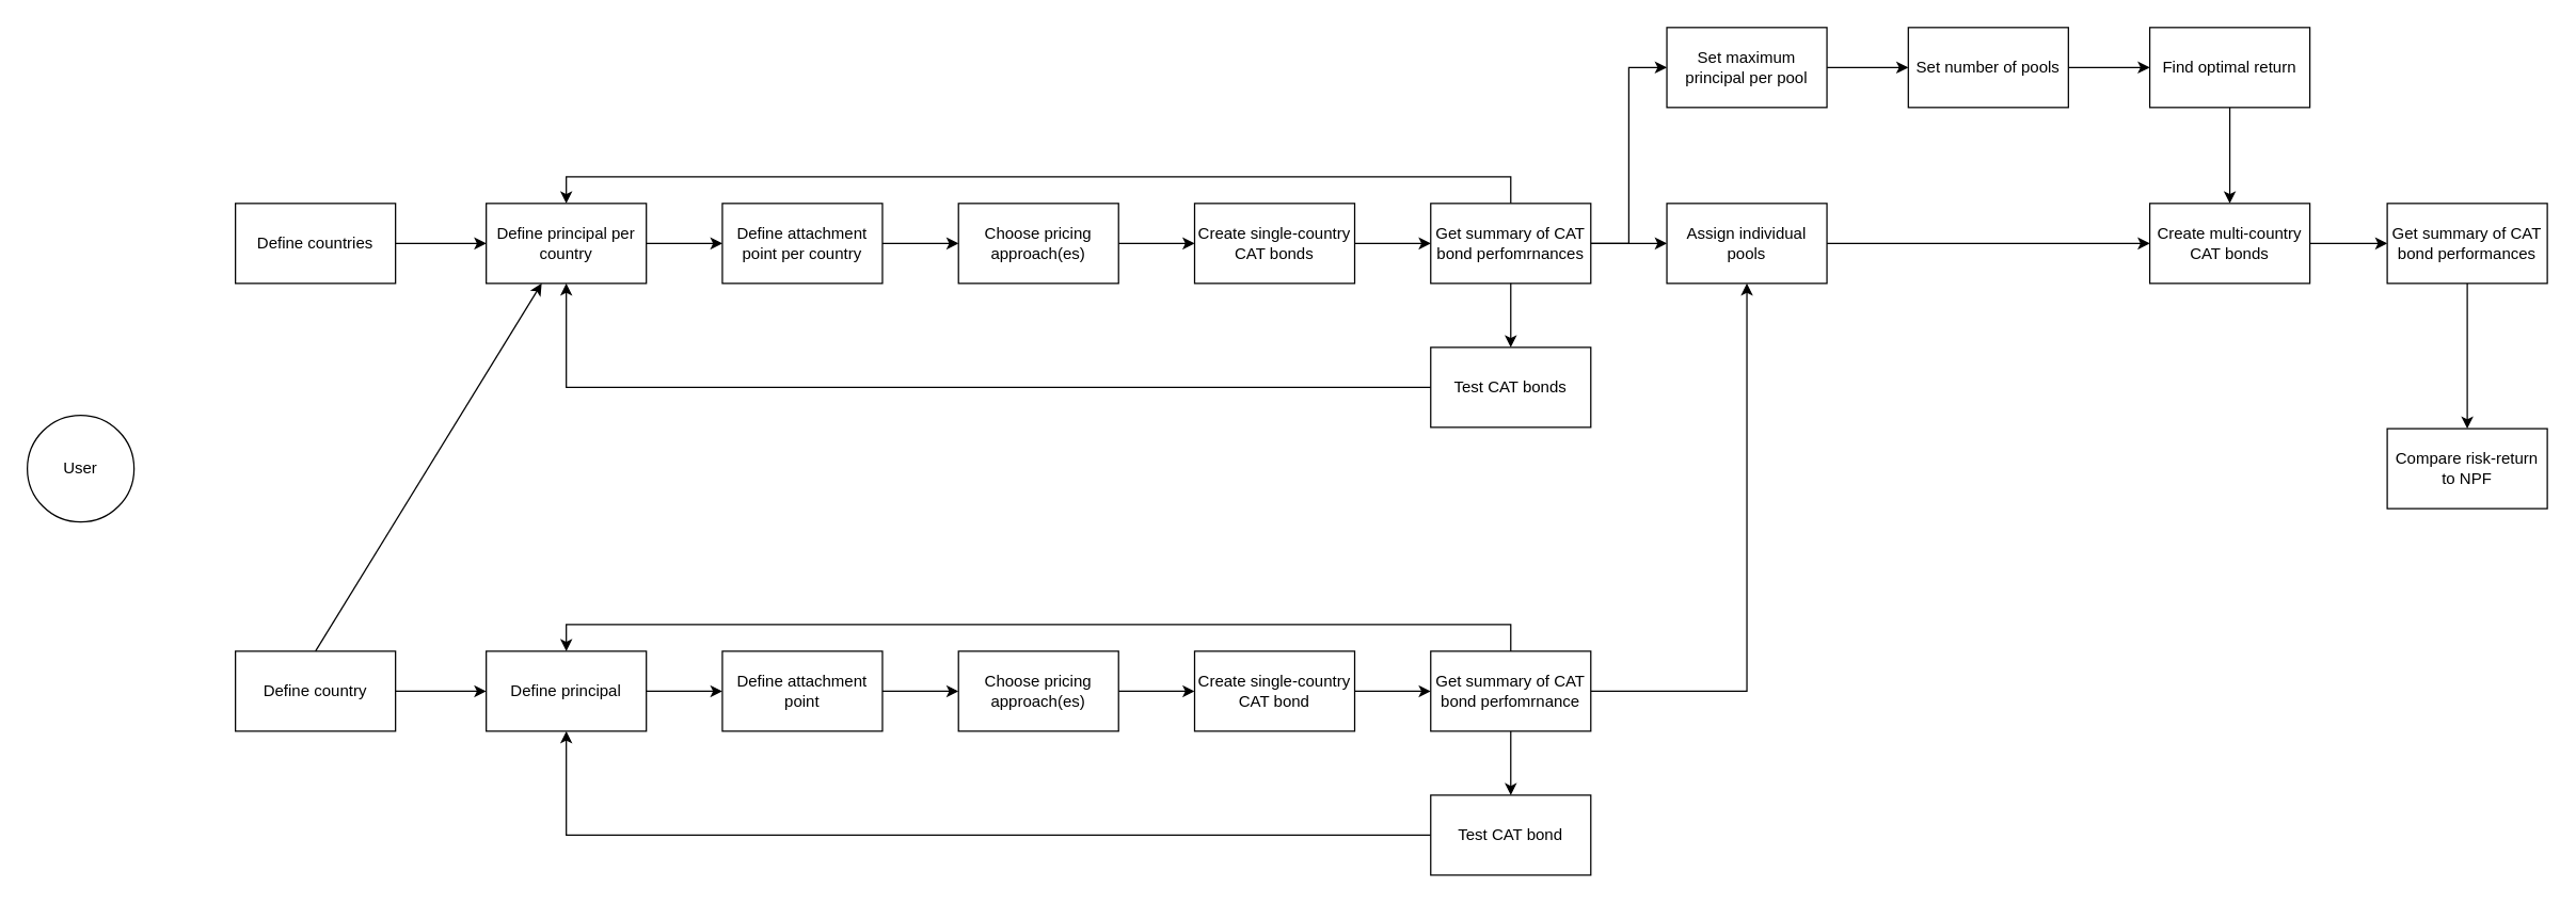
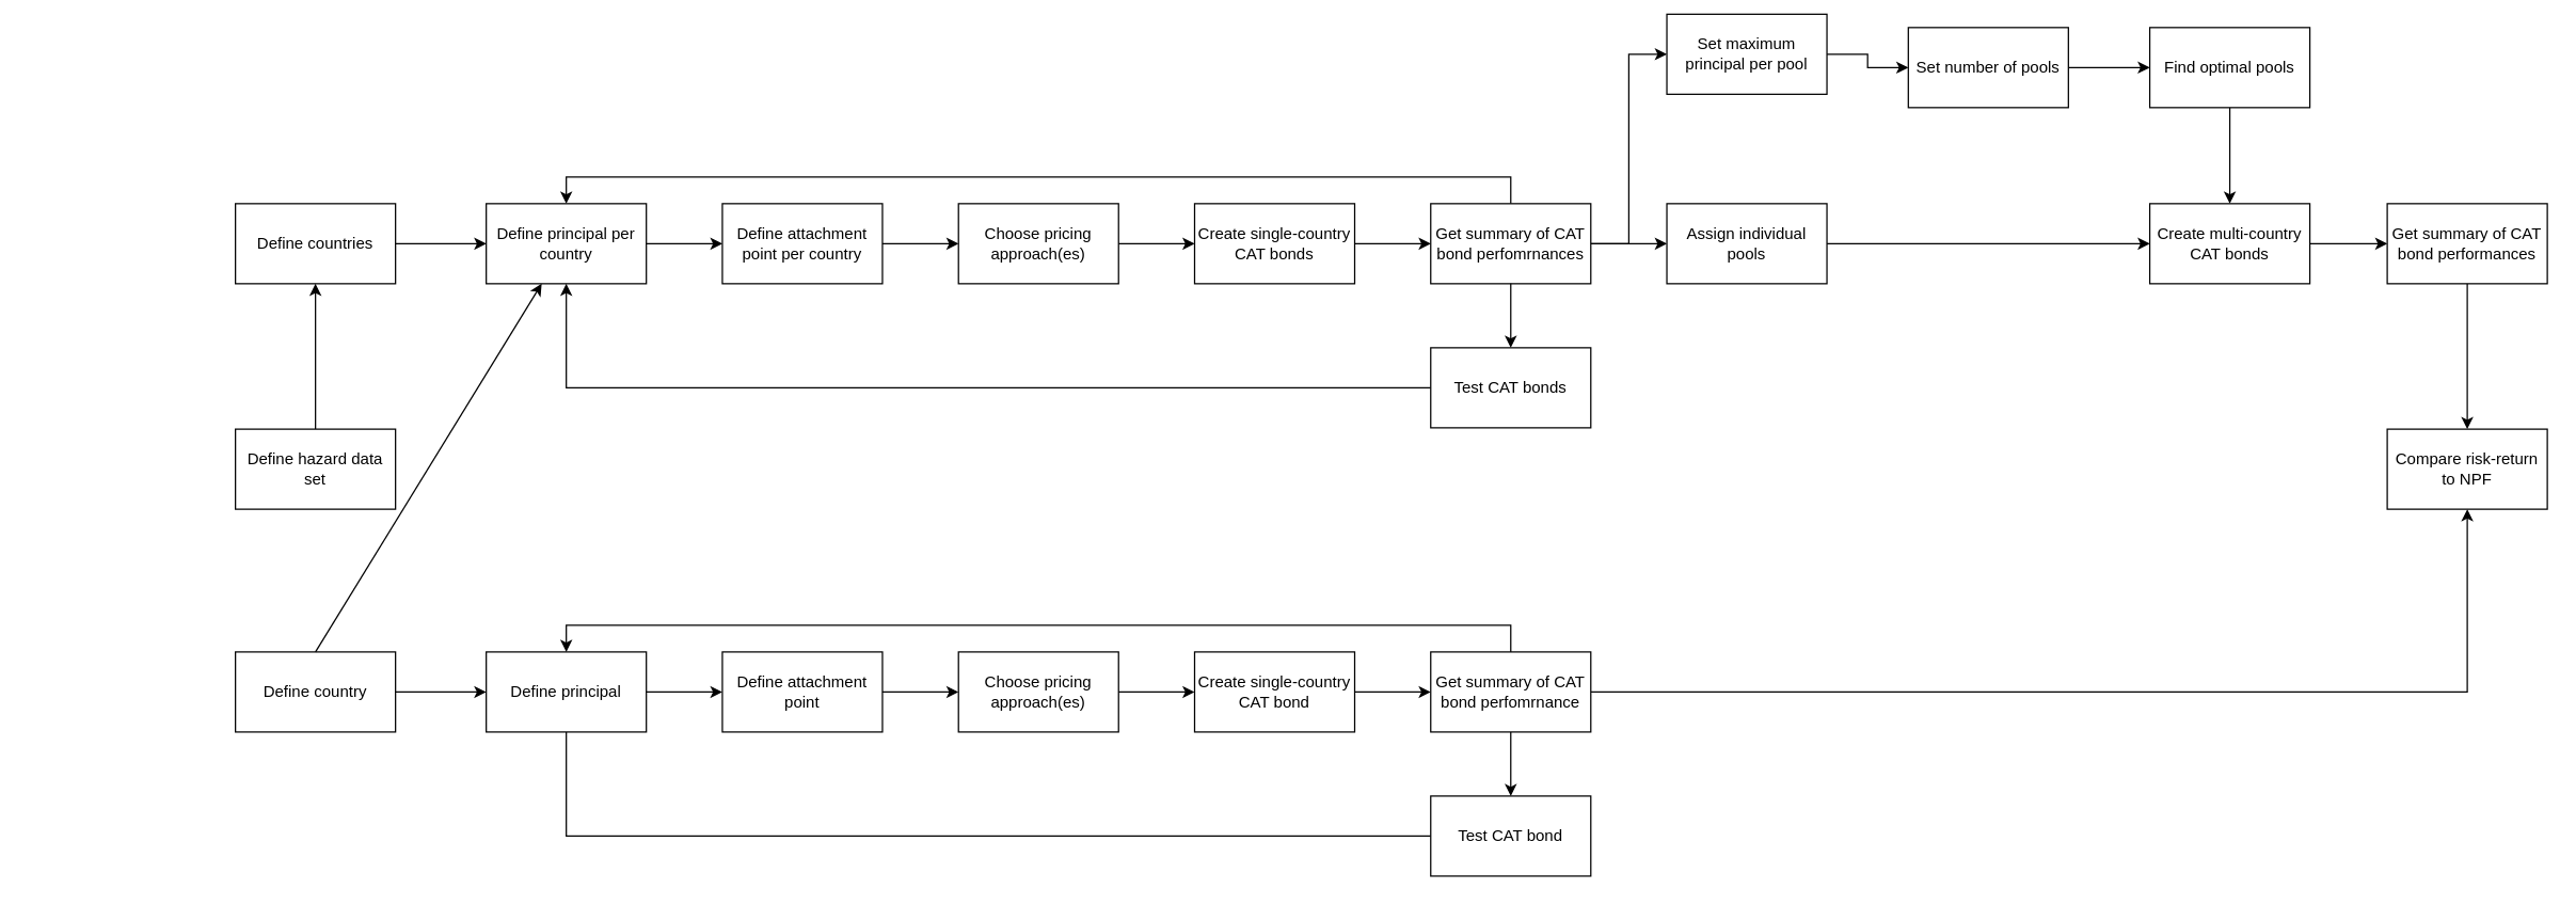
  <mxCell id="0" />
  <mxCell id="1" parent="0" />
- <mxCell id="2" value="User" style="ellipse;whiteSpace=wrap;html=1;aspect=fixed;" vertex="1" parent="1"><mxGeometry x="20" y="311" width="80" height="80" as="geometry" /></mxCell>
  <mxCell id="3" value="Define country" style="rounded=0;whiteSpace=wrap;html=1;" vertex="1" parent="1"><mxGeometry x="176" y="488" width="120" height="60" as="geometry" /></mxCell>
+ <mxCell id="4" value="Define hazard data set" style="rounded=0;whiteSpace=wrap;html=1;" vertex="1" parent="1"><mxGeometry x="176" y="321" width="120" height="60" as="geometry" /></mxCell>
  <mxCell id="5" value="Define attachment point" style="rounded=0;whiteSpace=wrap;html=1;" vertex="1" parent="1"><mxGeometry x="541" y="488" width="120" height="60" as="geometry" /></mxCell>
  <mxCell id="6" value="Define principal" style="rounded=0;whiteSpace=wrap;html=1;" vertex="1" parent="1"><mxGeometry x="364" y="488" width="120" height="60" as="geometry" /></mxCell>
  <mxCell id="7" value="Choose pricing approach(es)" style="rounded=0;whiteSpace=wrap;html=1;" vertex="1" parent="1"><mxGeometry x="718" y="488" width="120" height="60" as="geometry" /></mxCell>
  <mxCell id="8" style="edgeStyle=orthogonalEdgeStyle;rounded=0;orthogonalLoop=1;jettySize=auto;html=1;exitX=0.5;exitY=1;exitDx=0;exitDy=0;entryX=0.5;entryY=0;entryDx=0;entryDy=0;" edge="1" parent="1" source="9" target="47"><mxGeometry relative="1" as="geometry" /></mxCell>
- <mxCell id="9" value="Find optimal return" style="rounded=0;whiteSpace=wrap;html=1;" vertex="1" parent="1"><mxGeometry x="1611" y="20" width="120" height="60" as="geometry" /></mxCell>
+ <mxCell id="9" value="Find optimal pools" style="rounded=0;whiteSpace=wrap;html=1;" vertex="1" parent="1"><mxGeometry x="1611" y="20" width="120" height="60" as="geometry" /></mxCell>
  <mxCell id="10" value="Compare risk-return to NPF" style="rounded=0;whiteSpace=wrap;html=1;" vertex="1" parent="1"><mxGeometry x="1789" y="321" width="120" height="60" as="geometry" /></mxCell>
- <mxCell id="11" style="edgeStyle=orthogonalEdgeStyle;rounded=0;orthogonalLoop=1;jettySize=auto;html=1;exitX=0;exitY=0.5;exitDx=0;exitDy=0;entryX=0.5;entryY=1;entryDx=0;entryDy=0;" edge="1" parent="1" source="12" target="6"><mxGeometry relative="1" as="geometry" /></mxCell>
+ <mxCell id="11" style="edgeStyle=orthogonalEdgeStyle;rounded=0;orthogonalLoop=1;jettySize=auto;html=1;exitX=0;exitY=0.5;exitDx=0;exitDy=0;entryX=0.5;entryY=1;entryDx=0;entryDy=0;endArrow=none;" edge="1" parent="1" source="12" target="6"><mxGeometry relative="1" as="geometry" /></mxCell>
  <mxCell id="12" value="Test CAT bond" style="rounded=0;whiteSpace=wrap;html=1;" vertex="1" parent="1"><mxGeometry x="1072" y="596" width="120" height="60" as="geometry" /></mxCell>
  <mxCell id="13" style="edgeStyle=orthogonalEdgeStyle;rounded=0;orthogonalLoop=1;jettySize=auto;html=1;exitX=1;exitY=0.5;exitDx=0;exitDy=0;entryX=0;entryY=0.5;entryDx=0;entryDy=0;" edge="1" parent="1" source="14" target="9"><mxGeometry relative="1" as="geometry" /></mxCell>
  <mxCell id="14" value="Set number of pools" style="rounded=0;whiteSpace=wrap;html=1;" vertex="1" parent="1"><mxGeometry x="1430" y="20" width="120" height="60" as="geometry" /></mxCell>
  <mxCell id="15" style="edgeStyle=orthogonalEdgeStyle;rounded=0;orthogonalLoop=1;jettySize=auto;html=1;exitX=1;exitY=0.5;exitDx=0;exitDy=0;entryX=0;entryY=0.5;entryDx=0;entryDy=0;" edge="1" parent="1" source="16" target="14"><mxGeometry relative="1" as="geometry" /></mxCell>
- <mxCell id="16" value="Set maximum principal per pool" style="rounded=0;whiteSpace=wrap;html=1;" vertex="1" parent="1"><mxGeometry x="1249" y="20" width="120" height="60" as="geometry" /></mxCell>
+ <mxCell id="16" value="Set maximum principal per pool" style="rounded=0;whiteSpace=wrap;html=1;" vertex="1" parent="1"><mxGeometry x="1249" y="10" width="120" height="60" as="geometry" /></mxCell>
  <mxCell id="17" value="Create single-country CAT bond" style="rounded=0;whiteSpace=wrap;html=1;" vertex="1" parent="1"><mxGeometry x="895" y="488" width="120" height="60" as="geometry" /></mxCell>
  <mxCell id="18" value="Define countries" style="rounded=0;whiteSpace=wrap;html=1;" vertex="1" parent="1"><mxGeometry x="176" y="152" width="120" height="60" as="geometry" /></mxCell>
+ <mxCell id="19" value="" style="endArrow=classic;html=1;rounded=0;exitX=0.5;exitY=0;exitDx=0;exitDy=0;entryX=0.5;entryY=1;entryDx=0;entryDy=0;" edge="1" parent="1" source="4" target="18"><mxGeometry width="50" height="50" relative="1" as="geometry"><mxPoint x="131" y="419" as="sourcePoint" /><mxPoint x="209" y="588" as="targetPoint" /></mxGeometry></mxCell>
  <mxCell id="20" style="edgeStyle=orthogonalEdgeStyle;rounded=0;orthogonalLoop=1;jettySize=auto;html=1;exitX=0.5;exitY=0;exitDx=0;exitDy=0;entryX=0.5;entryY=0;entryDx=0;entryDy=0;" edge="1" parent="1" source="22" target="6"><mxGeometry relative="1" as="geometry" /></mxCell>
- <mxCell id="21" style="edgeStyle=orthogonalEdgeStyle;rounded=0;orthogonalLoop=1;jettySize=auto;html=1;exitX=1;exitY=0.5;exitDx=0;exitDy=0;" edge="1" parent="1" source="22" target="51"><mxGeometry relative="1" as="geometry" /></mxCell>
+ <mxCell id="21" style="edgeStyle=orthogonalEdgeStyle;rounded=0;orthogonalLoop=1;jettySize=auto;html=1;exitX=1;exitY=0.5;exitDx=0;exitDy=0;entryX=0.5;entryY=1;entryDx=0;entryDy=0;" edge="1" parent="1" source="22" target="10"><mxGeometry relative="1" as="geometry" /></mxCell>
  <mxCell id="22" value="Get summary of CAT bond perfomrnance" style="rounded=0;whiteSpace=wrap;html=1;" vertex="1" parent="1"><mxGeometry x="1072" y="488" width="120" height="60" as="geometry" /></mxCell>
  <mxCell id="23" value="" style="endArrow=classic;html=1;rounded=0;exitX=0.5;exitY=0;exitDx=0;exitDy=0;" edge="1" parent="1" source="3" target="31"><mxGeometry width="50" height="50" relative="1" as="geometry"><mxPoint x="135" y="424" as="sourcePoint" /><mxPoint x="228" y="389" as="targetPoint" /></mxGeometry></mxCell>
  <mxCell id="24" value="" style="endArrow=classic;html=1;rounded=0;exitX=1;exitY=0.5;exitDx=0;exitDy=0;entryX=0;entryY=0.5;entryDx=0;entryDy=0;" edge="1" parent="1" source="3" target="6"><mxGeometry width="50" height="50" relative="1" as="geometry"><mxPoint x="666" y="689" as="sourcePoint" /><mxPoint x="928" y="589" as="targetPoint" /></mxGeometry></mxCell>
  <mxCell id="25" value="" style="endArrow=classic;html=1;rounded=0;entryX=0;entryY=0.5;entryDx=0;entryDy=0;" edge="1" parent="1" target="5"><mxGeometry width="50" height="50" relative="1" as="geometry"><mxPoint x="484" y="518" as="sourcePoint" /><mxPoint x="389" y="510" as="targetPoint" /></mxGeometry></mxCell>
  <mxCell id="26" value="" style="endArrow=classic;html=1;rounded=0;exitX=1;exitY=0.5;exitDx=0;exitDy=0;entryX=0;entryY=0.5;entryDx=0;entryDy=0;" edge="1" parent="1" source="5" target="7"><mxGeometry width="50" height="50" relative="1" as="geometry"><mxPoint x="510" y="555" as="sourcePoint" /><mxPoint x="567" y="555" as="targetPoint" /></mxGeometry></mxCell>
  <mxCell id="27" value="" style="endArrow=classic;html=1;rounded=0;exitX=1;exitY=0.5;exitDx=0;exitDy=0;entryX=0;entryY=0.5;entryDx=0;entryDy=0;" edge="1" parent="1" source="7" target="17"><mxGeometry width="50" height="50" relative="1" as="geometry"><mxPoint x="762" y="559" as="sourcePoint" /><mxPoint x="819" y="559" as="targetPoint" /></mxGeometry></mxCell>
  <mxCell id="28" value="" style="endArrow=classic;html=1;rounded=0;exitX=1;exitY=0.5;exitDx=0;exitDy=0;entryX=0;entryY=0.5;entryDx=0;entryDy=0;" edge="1" parent="1" source="17" target="22"><mxGeometry width="50" height="50" relative="1" as="geometry"><mxPoint x="925" y="575" as="sourcePoint" /><mxPoint x="982" y="575" as="targetPoint" /></mxGeometry></mxCell>
  <mxCell id="29" value="" style="endArrow=classic;html=1;rounded=0;exitX=0.5;exitY=1;exitDx=0;exitDy=0;entryX=0.5;entryY=0;entryDx=0;entryDy=0;" edge="1" parent="1" source="22" target="12"><mxGeometry width="50" height="50" relative="1" as="geometry"><mxPoint x="1202" y="649" as="sourcePoint" /><mxPoint x="1274" y="572" as="targetPoint" /></mxGeometry></mxCell>
  <mxCell id="30" value="Define attachment point per country" style="rounded=0;whiteSpace=wrap;html=1;" vertex="1" parent="1"><mxGeometry x="541" y="152" width="120" height="60" as="geometry" /></mxCell>
  <mxCell id="31" value="Define principal per country" style="rounded=0;whiteSpace=wrap;html=1;" vertex="1" parent="1"><mxGeometry x="364" y="152" width="120" height="60" as="geometry" /></mxCell>
  <mxCell id="32" value="Choose pricing approach(es)" style="rounded=0;whiteSpace=wrap;html=1;" vertex="1" parent="1"><mxGeometry x="718" y="152" width="120" height="60" as="geometry" /></mxCell>
  <mxCell id="33" style="edgeStyle=orthogonalEdgeStyle;rounded=0;orthogonalLoop=1;jettySize=auto;html=1;exitX=0;exitY=0.5;exitDx=0;exitDy=0;entryX=0.5;entryY=1;entryDx=0;entryDy=0;" edge="1" parent="1" source="34" target="31"><mxGeometry relative="1" as="geometry" /></mxCell>
  <mxCell id="34" value="Test CAT bonds" style="rounded=0;whiteSpace=wrap;html=1;" vertex="1" parent="1"><mxGeometry x="1072" y="260" width="120" height="60" as="geometry" /></mxCell>
  <mxCell id="35" value="Create single-country CAT bonds" style="rounded=0;whiteSpace=wrap;html=1;" vertex="1" parent="1"><mxGeometry x="895" y="152" width="120" height="60" as="geometry" /></mxCell>
  <mxCell id="36" style="edgeStyle=orthogonalEdgeStyle;rounded=0;orthogonalLoop=1;jettySize=auto;html=1;entryX=0;entryY=0.5;entryDx=0;entryDy=0;" edge="1" parent="1" source="39" target="51"><mxGeometry relative="1" as="geometry" /></mxCell>
  <mxCell id="37" style="edgeStyle=orthogonalEdgeStyle;rounded=0;orthogonalLoop=1;jettySize=auto;html=1;exitX=1;exitY=0.5;exitDx=0;exitDy=0;entryX=0;entryY=0.5;entryDx=0;entryDy=0;" edge="1" parent="1" source="39" target="16"><mxGeometry relative="1" as="geometry" /></mxCell>
  <mxCell id="38" style="edgeStyle=orthogonalEdgeStyle;rounded=0;orthogonalLoop=1;jettySize=auto;html=1;exitX=0.5;exitY=0;exitDx=0;exitDy=0;entryX=0.5;entryY=0;entryDx=0;entryDy=0;" edge="1" parent="1" source="39" target="31"><mxGeometry relative="1" as="geometry" /></mxCell>
  <mxCell id="39" value="Get summary of CAT bond perfomrnances" style="rounded=0;whiteSpace=wrap;html=1;" vertex="1" parent="1"><mxGeometry x="1072" y="152" width="120" height="60" as="geometry" /></mxCell>
  <mxCell id="40" value="" style="endArrow=classic;html=1;rounded=0;entryX=0;entryY=0.5;entryDx=0;entryDy=0;" edge="1" parent="1" target="30"><mxGeometry width="50" height="50" relative="1" as="geometry"><mxPoint x="484" y="182" as="sourcePoint" /><mxPoint x="389" y="174" as="targetPoint" /></mxGeometry></mxCell>
  <mxCell id="41" value="" style="endArrow=classic;html=1;rounded=0;exitX=1;exitY=0.5;exitDx=0;exitDy=0;entryX=0;entryY=0.5;entryDx=0;entryDy=0;" edge="1" parent="1" source="30" target="32"><mxGeometry width="50" height="50" relative="1" as="geometry"><mxPoint x="510" y="219" as="sourcePoint" /><mxPoint x="567" y="219" as="targetPoint" /></mxGeometry></mxCell>
  <mxCell id="42" value="" style="endArrow=classic;html=1;rounded=0;exitX=1;exitY=0.5;exitDx=0;exitDy=0;entryX=0;entryY=0.5;entryDx=0;entryDy=0;" edge="1" parent="1" source="32" target="35"><mxGeometry width="50" height="50" relative="1" as="geometry"><mxPoint x="762" y="223" as="sourcePoint" /><mxPoint x="819" y="223" as="targetPoint" /></mxGeometry></mxCell>
  <mxCell id="43" value="" style="endArrow=classic;html=1;rounded=0;exitX=1;exitY=0.5;exitDx=0;exitDy=0;entryX=0;entryY=0.5;entryDx=0;entryDy=0;" edge="1" parent="1" source="35" target="39"><mxGeometry width="50" height="50" relative="1" as="geometry"><mxPoint x="925" y="239" as="sourcePoint" /><mxPoint x="982" y="239" as="targetPoint" /></mxGeometry></mxCell>
  <mxCell id="44" value="" style="endArrow=classic;html=1;rounded=0;exitX=0.5;exitY=1;exitDx=0;exitDy=0;entryX=0.5;entryY=0;entryDx=0;entryDy=0;" edge="1" parent="1" source="39" target="34"><mxGeometry width="50" height="50" relative="1" as="geometry"><mxPoint x="1202" y="313" as="sourcePoint" /><mxPoint x="1274" y="236" as="targetPoint" /></mxGeometry></mxCell>
  <mxCell id="45" value="" style="endArrow=classic;html=1;rounded=0;exitX=1;exitY=0.5;exitDx=0;exitDy=0;entryX=0;entryY=0.5;entryDx=0;entryDy=0;" edge="1" parent="1" source="18" target="31"><mxGeometry width="50" height="50" relative="1" as="geometry"><mxPoint x="463" y="517" as="sourcePoint" /><mxPoint x="697" y="517" as="targetPoint" /></mxGeometry></mxCell>
  <mxCell id="46" style="edgeStyle=orthogonalEdgeStyle;rounded=0;orthogonalLoop=1;jettySize=auto;html=1;exitX=1;exitY=0.5;exitDx=0;exitDy=0;entryX=0;entryY=0.5;entryDx=0;entryDy=0;" edge="1" parent="1" source="47" target="49"><mxGeometry relative="1" as="geometry" /></mxCell>
  <mxCell id="47" value="Create multi-country CAT bonds" style="rounded=0;whiteSpace=wrap;html=1;" vertex="1" parent="1"><mxGeometry x="1611" y="152" width="120" height="60" as="geometry" /></mxCell>
  <mxCell id="48" style="edgeStyle=orthogonalEdgeStyle;rounded=0;orthogonalLoop=1;jettySize=auto;html=1;exitX=0.5;exitY=1;exitDx=0;exitDy=0;entryX=0.5;entryY=0;entryDx=0;entryDy=0;" edge="1" parent="1" source="49" target="10"><mxGeometry relative="1" as="geometry" /></mxCell>
  <mxCell id="49" value="Get summary of CAT bond performances" style="rounded=0;whiteSpace=wrap;html=1;" vertex="1" parent="1"><mxGeometry x="1789" y="152" width="120" height="60" as="geometry" /></mxCell>
  <mxCell id="50" style="edgeStyle=orthogonalEdgeStyle;rounded=0;orthogonalLoop=1;jettySize=auto;html=1;exitX=1;exitY=0.5;exitDx=0;exitDy=0;entryX=0;entryY=0.5;entryDx=0;entryDy=0;" edge="1" parent="1" source="51" target="47"><mxGeometry relative="1" as="geometry" /></mxCell>
  <mxCell id="51" value="Assign individual pools" style="rounded=0;whiteSpace=wrap;html=1;" vertex="1" parent="1"><mxGeometry x="1249" y="152" width="120" height="60" as="geometry" /></mxCell>
